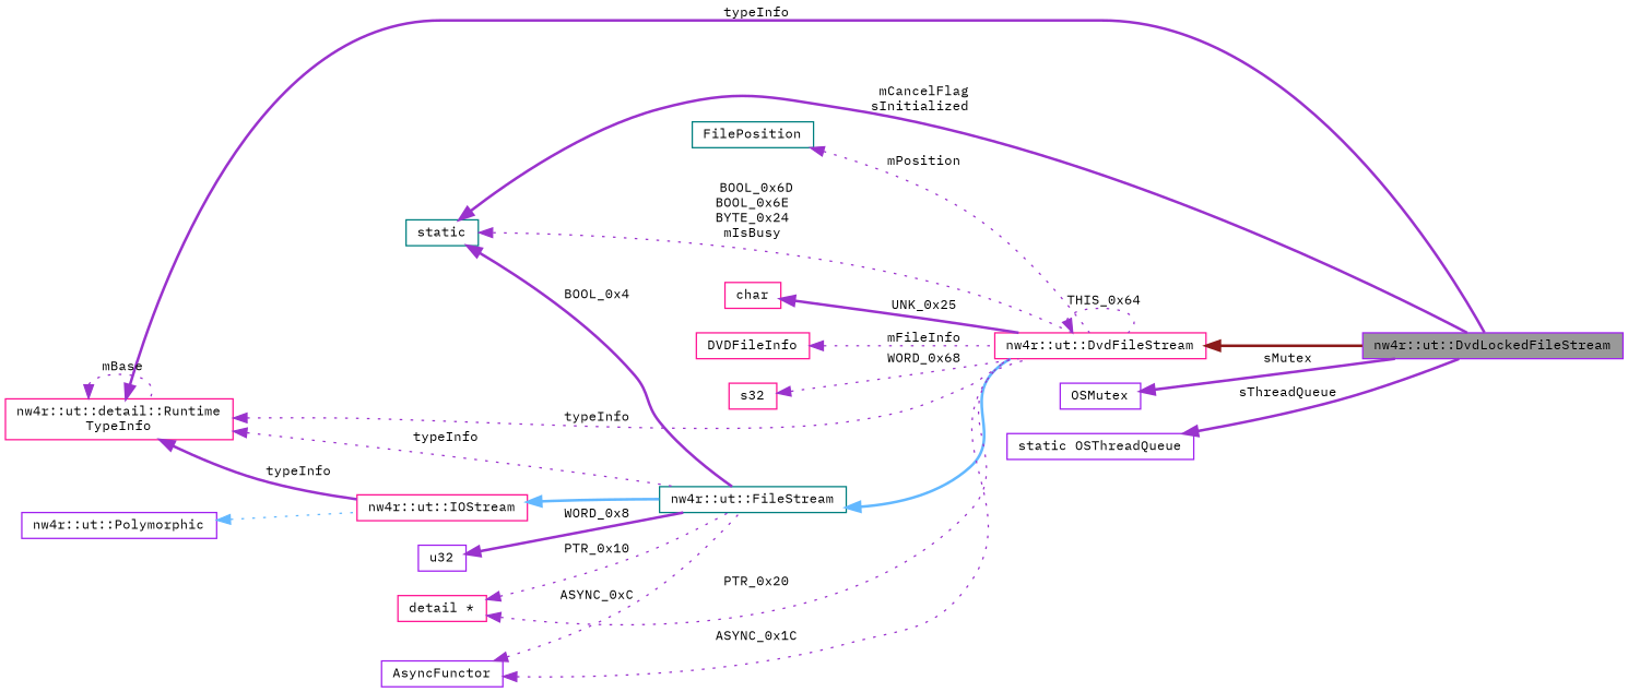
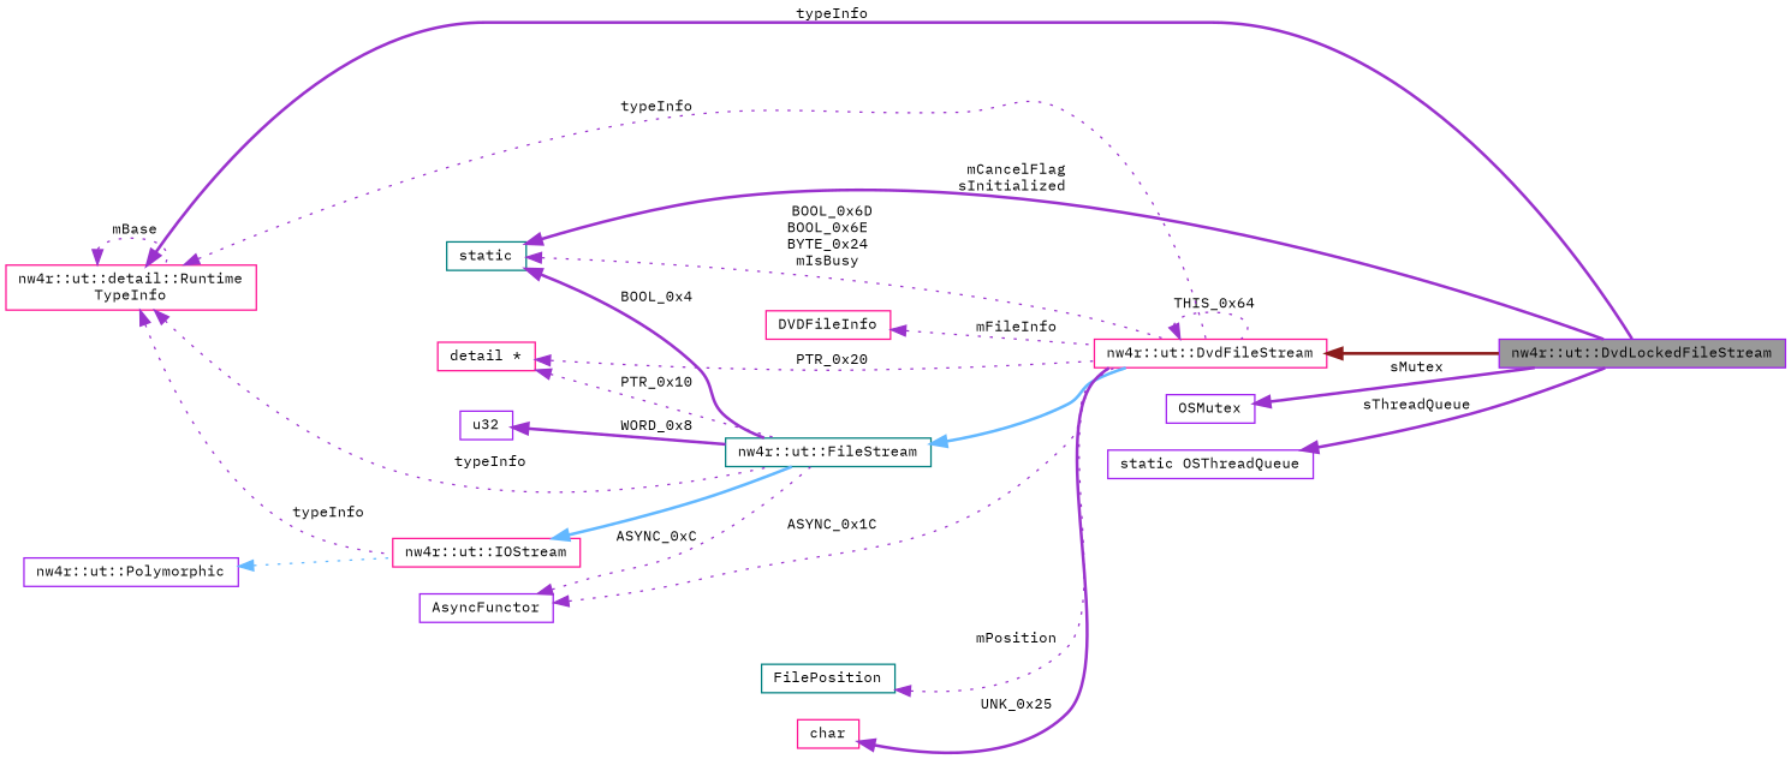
  digraph {
    fontname="IBM Plex Mono"
    rankdir=LR
    node [color=deeppink fillcolor=white fontname="IBM Plex Mono" fontsize=10 shape=box style=filled]
    edge [color=darkorchid3 dir=back fontname="IBM Plex Mono" fontsize=10 labelfontname=FreeMono labelfontsize=10 style=dotted]
    n1 [color=purple fillcolor=grey60 fontcolor=black height=0.2 label="nw4r::ut::DvdLockedFileStream" width=0.4]
    n2 [height=0.2 label="nw4r::ut::DvdFileStream" width=0.4]
    n3 [color=teal height=0.2 label="nw4r::ut::FileStream" width=0.4]
    n4 [height=0.2 label="nw4r::ut::IOStream" width=0.4]
    n5 [color=purple height=0.2 label="nw4r::ut::Polymorphic" width=0.4]
    n6 [height=0.2 label="nw4r::ut::detail::Runtime\lTypeInfo" width=0.4]
    n7 [color=teal height=0.2 label=static width=0.4]
    n8 [color=purple height=0.2 label=u32 width=0.4]
    n9 [color=purple height=0.2 label=AsyncFunctor width=0.4]
    n10 [height=0.2 label="detail *" width=0.4]
    n11 [color=teal height=0.2 label=FilePosition width=0.4]
    n12 [height=0.2 label=char width=0.4]
    n13 [height=0.2 label=DVDFileInfo width=0.4]
-   n14 [height=0.2 label=s32 width=0.4]
    n15 [color=purple height=0.2 label=OSMutex width=0.4]
    n16 [color=purple height=0.2 label="static OSThreadQueue" width=0.4]
    n2 -> n1 [color=firebrick4 style=bold]
    n2 -> n2 [label=" THIS_0x64"]
    n3 -> n2 [color=steelblue1 style=bold]
    n4 -> n3 [color=steelblue1 style=bold]
    n5 -> n4 [color=steelblue1]
    n6 -> n1 [label=" typeInfo" style=bold]
    n6 -> n2 [label=" typeInfo"]
    n6 -> n3 [label=" typeInfo"]
-   n6 -> n4 [label=" typeInfo" style=bold]
+   n6 -> n4 [label=" typeInfo"]
    n6 -> n6 [label=" mBase"]
    n7 -> n1 [label=" mCancelFlag\nsInitialized" style=bold]
    n7 -> n2 [label=" BOOL_0x6D\nBOOL_0x6E\nBYTE_0x24\nmIsBusy"]
    n7 -> n3 [label=" BOOL_0x4" style=bold]
    n8 -> n3 [label=" WORD_0x8" style=bold]
    n9 -> n2 [label=" ASYNC_0x1C"]
    n9 -> n3 [label=" ASYNC_0xC"]
    n10 -> n2 [label=" PTR_0x20"]
    n10 -> n3 [label=" PTR_0x10"]
    n11 -> n2 [label=" mPosition"]
    n12 -> n2 [label=" UNK_0x25" style=bold]
    n13 -> n2 [label=" mFileInfo"]
-   n14 -> n2 [label=" WORD_0x68"]
    n15 -> n1 [label=" sMutex" style=bold]
    n16 -> n1 [label=" sThreadQueue" style=bold]
  }
